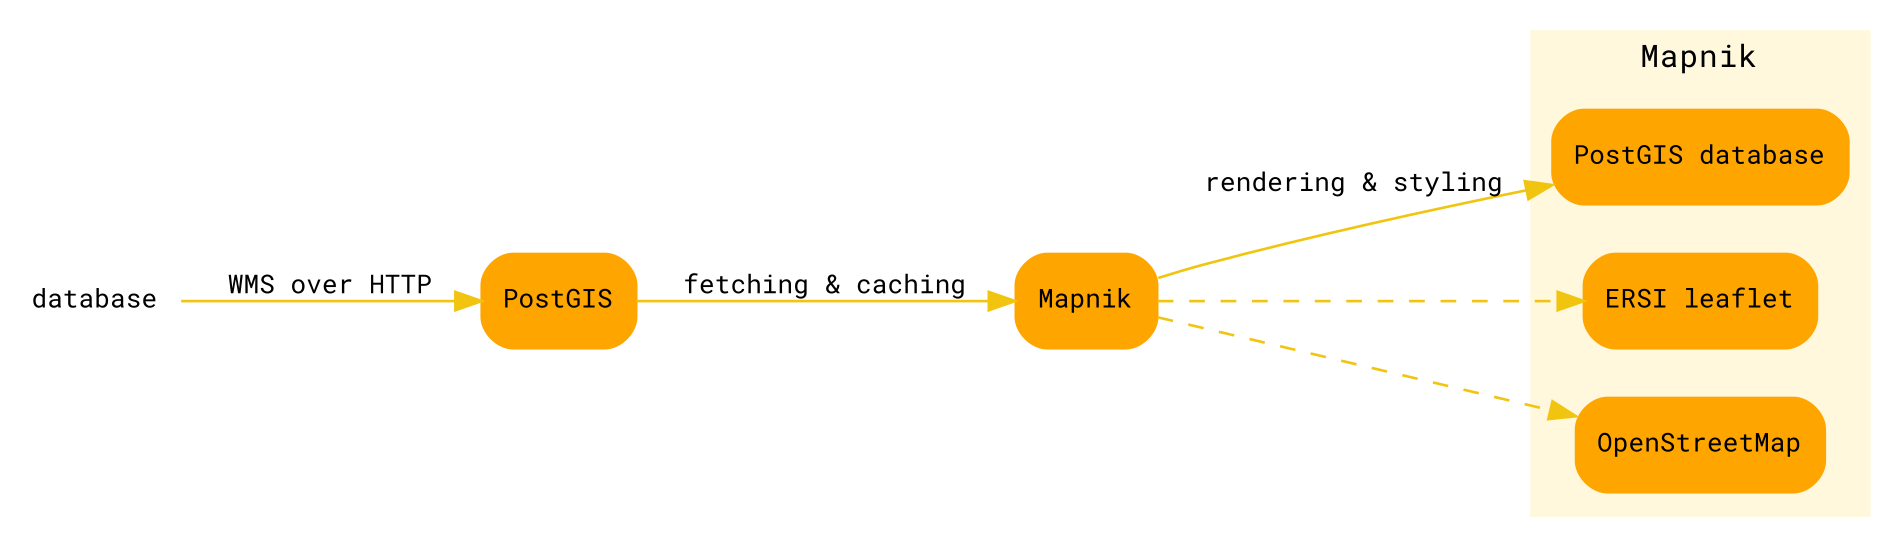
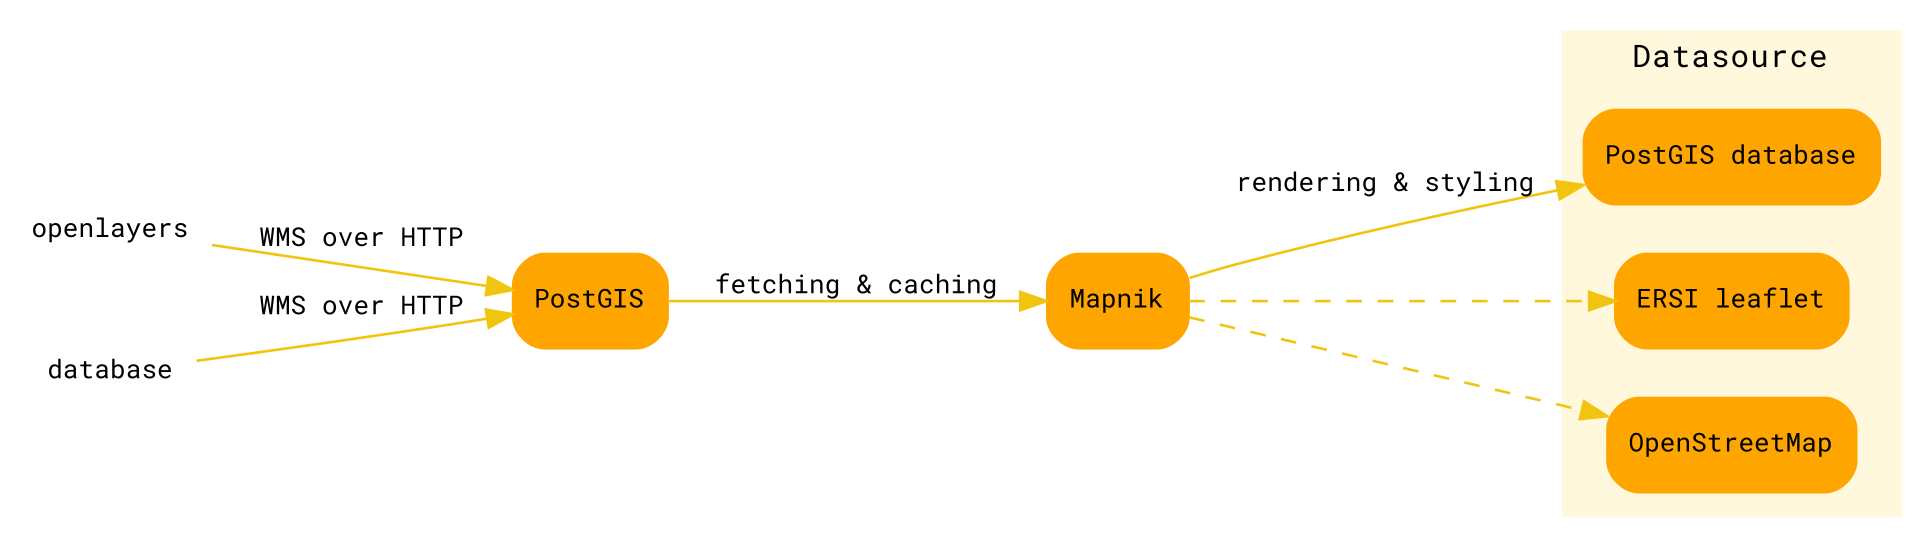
  digraph {
    fontname="Roboto Mono"
    fontsize=12
    rankdir=LR
    node [color=orange fontname="Roboto Mono" fontsize=10 shape=Mrecord style=filled]
    edge [color="#F1C40F" fontname="Roboto Mono" fontsize=10]
    n1 [label="PostGIS database"]
    n2 [label="ERSI leaflet"]
    n3 [label=OpenStreetMap]
+   openlayers [shape=none color="" style=""]
    n5 [label=PostGIS]
    n6 [label=Mapnik]
    n7 [label=database shape=none color="" style=""]
    subgraph cluster_1 {
      color=cornsilk
-     label=Mapnik
+     label=Datasource
      style=filled
      n1
      n2
      n3
    }
+   openlayers -> n5 [label="WMS over HTTP"]
    n5 -> n6 [label="fetching & caching"]
    n6 -> n1 [label="rendering & styling"]
    n6 -> n2 [style=dashed]
    n6 -> n3 [style=dashed]
    n7 -> n5 [label="WMS over HTTP"]
  }
